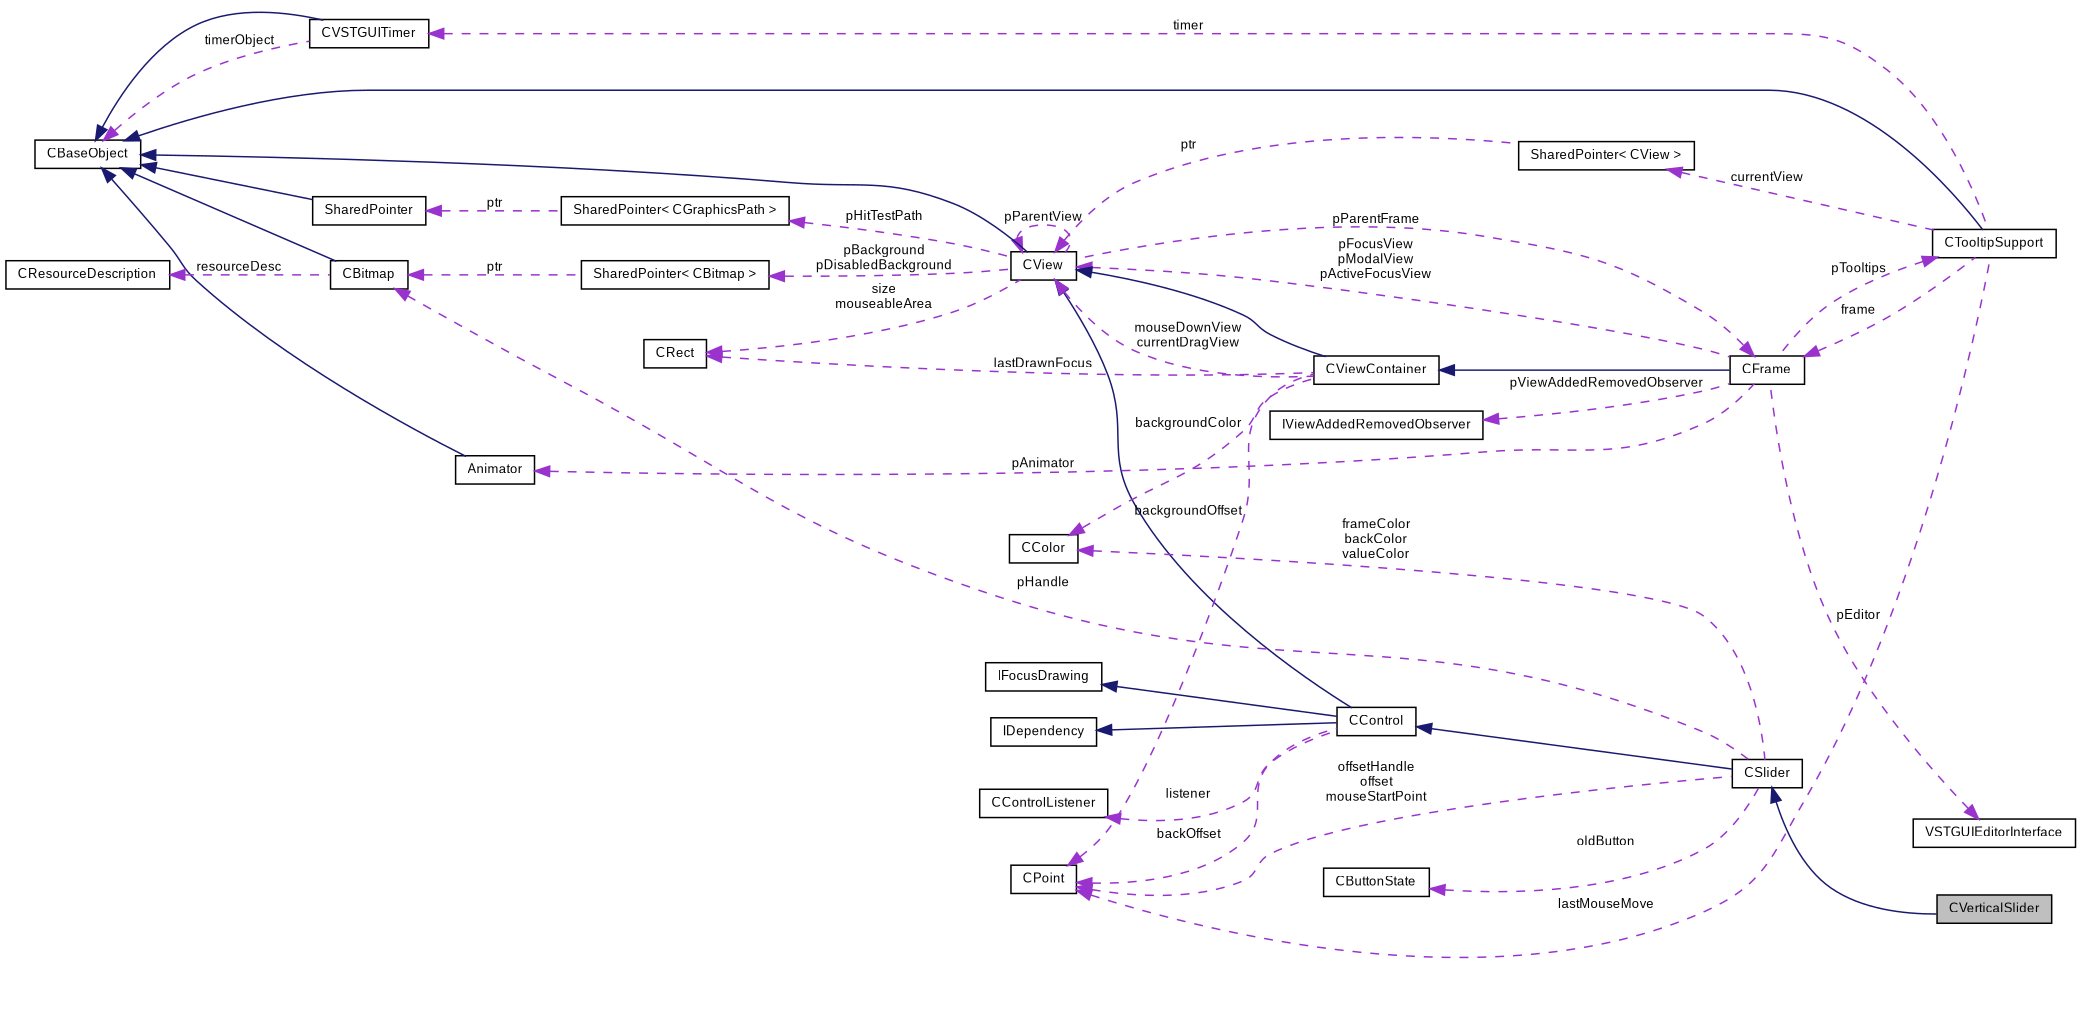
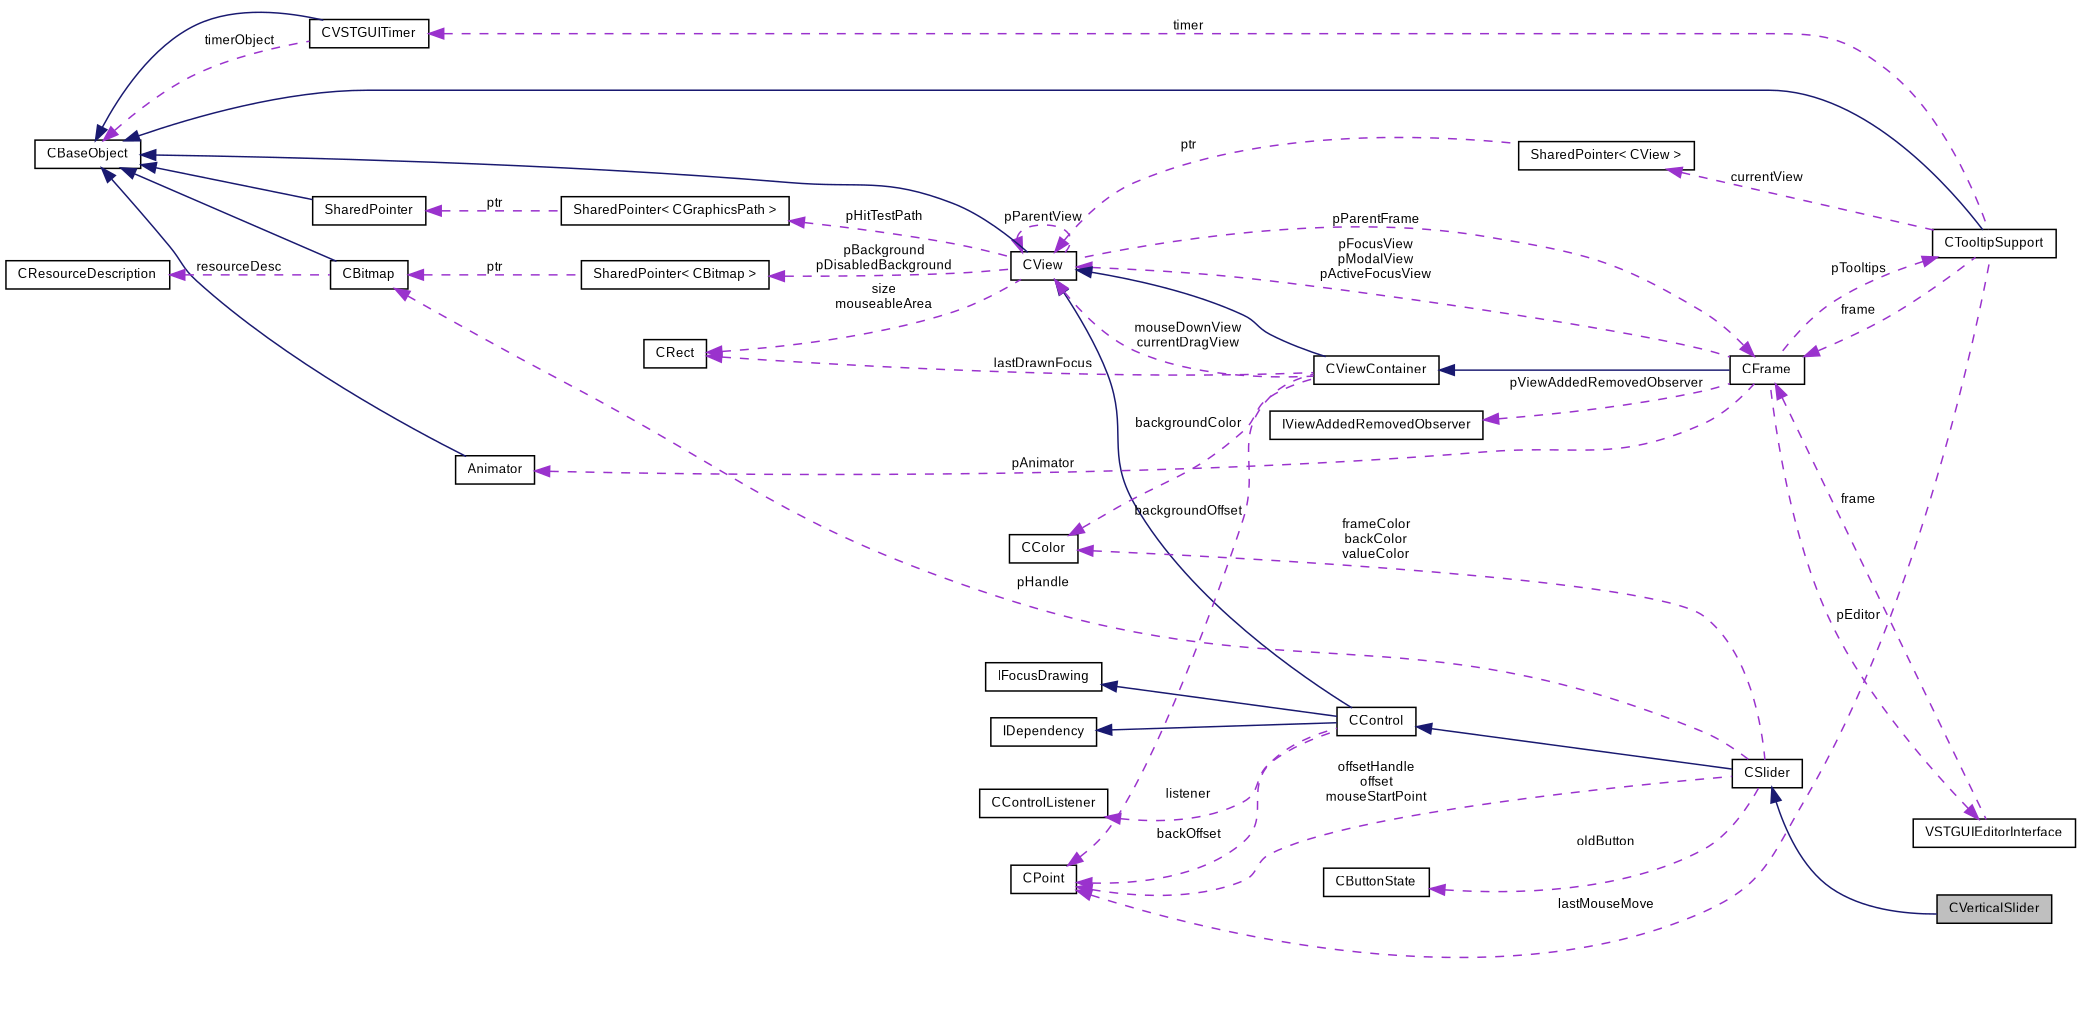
  digraph {
    rankdir=LR
    node [color=black fontname=Arial fontsize=9 shape=record]
    edge [color=darkorchid3 dir=back fontname=Arial fontsize=9 labelfontname=Arial labelfontsize=9 style=dashed]
    n1 [fillcolor=grey75 fontcolor=black height=0.2 label=CVerticalSlider style=filled width=0.4]
    n2 [height=0.2 label=CSlider width=0.4]
    n3 [height=0.2 label=CControl width=0.4]
    n4 [height=0.2 label=CView width=0.4]
    n5 [height=0.2 label=CFrame width=0.4]
    n6 [height=0.2 label=CViewContainer width=0.4]
    n7 [height=0.2 label="SharedPointer\< CView \>" width=0.4]
    n8 [height=0.2 label=CTooltipSupport width=0.4]
    n9 [height=0.2 label=VSTGUIEditorInterface width=0.4]
    n10 [height=0.2 label=CBaseObject width=0.4]
    n11 [height=0.2 label=CBitmap width=0.4]
    n12 [height=0.2 label=Animator width=0.4]
    n13 [height=0.2 label=CVSTGUITimer width=0.4]
    n14 [height=0.2 label=SharedPointer width=0.4]
    n15 [height=0.2 label="SharedPointer\< CBitmap \>" width=0.4]
    n16 [height=0.2 label="SharedPointer\< CGraphicsPath \>" width=0.4]
    n17 [height=0.2 label=CResourceDescription width=0.4]
    n18 [height=0.2 label=CPoint width=0.4]
    n19 [height=0.2 label=CColor width=0.4]
    n20 [height=0.2 label=CRect width=0.4]
    n21 [height=0.2 label=IViewAddedRemovedObserver width=0.4]
    n22 [height=0.2 label=IFocusDrawing width=0.4]
    n23 [height=0.2 label=IDependency width=0.4]
    n24 [height=0.2 label=CControlListener width=0.4]
    n25 [height=0.2 label=CButtonState width=0.4]
    n2 -> n1 [color=midnightblue style=solid]
    n3 -> n2 [color=midnightblue style=solid]
    n4 -> n3 [color=midnightblue style=solid]
    n4 -> n4 [label=pParentView]
    n4 -> n5 [label="pFocusView\npModalView\npActiveFocusView"]
    n4 -> n6 [color=midnightblue style=solid]
    n4 -> n6 [label="mouseDownView\ncurrentDragView"]
    n4 -> n7 [label=ptr]
    n5 -> n4 [label=pParentFrame]
    n5 -> n8 [label=frame]
+   n5 -> n9 [label=frame]
    n6 -> n5 [color=midnightblue style=solid]
    n7 -> n8 [label=currentView]
    n8 -> n5 [label=pTooltips]
    n9 -> n5 [label=pEditor]
    n10 -> n4 [color=midnightblue style=solid]
    n10 -> n8 [color=midnightblue style=solid]
    n10 -> n11 [color=midnightblue style=solid]
    n10 -> n12 [color=midnightblue style=solid]
    n10 -> n13 [color=midnightblue style=solid]
    n10 -> n13 [label=timerObject]
    n10 -> n14 [color=midnightblue style=solid]
    n11 -> n2 [label=pHandle]
    n11 -> n15 [label=ptr]
    n12 -> n5 [label=pAnimator]
    n13 -> n8 [label=timer]
    n14 -> n16 [label=ptr]
    n15 -> n4 [label="pBackground\npDisabledBackground"]
    n16 -> n4 [label=pHitTestPath]
    n17 -> n11 [label=resourceDesc]
    n18 -> n2 [label="offsetHandle\noffset\nmouseStartPoint"]
    n18 -> n3 [label=backOffset]
    n18 -> n6 [label=backgroundOffset]
    n18 -> n8 [label=lastMouseMove]
    n19 -> n2 [label="frameColor\nbackColor\nvalueColor"]
    n19 -> n6 [label=backgroundColor]
    n20 -> n4 [label="size\nmouseableArea"]
    n20 -> n6 [label=lastDrawnFocus]
    n21 -> n5 [label=pViewAddedRemovedObserver]
    n22 -> n3 [color=midnightblue style=solid]
    n23 -> n3 [color=midnightblue style=solid]
    n24 -> n3 [label=listener]
    n25 -> n2 [label=oldButton]
  }
